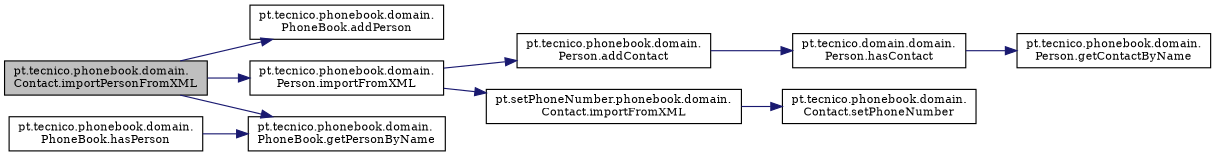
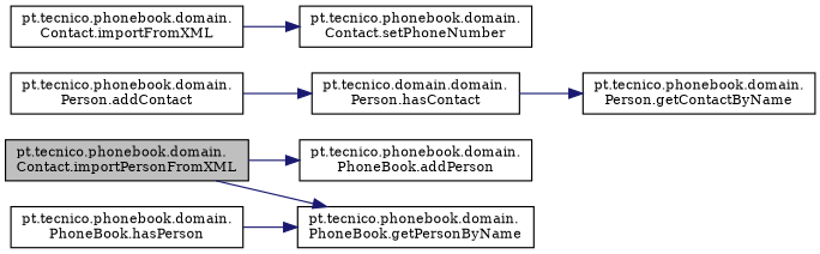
  digraph {
    fontname="DejaVu Serif"
    rankdir=LR
    node [color=black fillcolor=white fontname="DejaVu Serif" fontsize=10 shape=record style=filled]
    edge [color=midnightblue fontname="DejaVu Serif" fontsize=10 labelfontname=Helvetica labelfontsize=10 style=solid]
    n1 [fillcolor=grey75 fontcolor=black height=0.2 label="pt.tecnico.phonebook.domain.\lContact.importPersonFromXML" width=0.4]
    n2 [height=0.2 label="pt.tecnico.phonebook.domain.\lPhoneBook.addPerson" width=0.4]
    n3 [height=0.2 label="pt.tecnico.phonebook.domain.\lPhoneBook.getPersonByName" width=0.4]
-   n4 [height=0.2 label="pt.tecnico.phonebook.domain.\lPerson.importFromXML" width=0.4]
    n5 [height=0.2 label="pt.tecnico.phonebook.domain.\lPerson.addContact" width=0.4]
-   n6 [height=0.2 label="pt.setPhoneNumber.phonebook.domain.\lContact.importFromXML" width=0.4]
+   n6 [height=0.2 label="pt.tecnico.phonebook.domain.\lContact.importFromXML" width=0.4]
    n7 [height=0.2 label="pt.tecnico.phonebook.domain.\lPhoneBook.hasPerson" width=0.4]
    n8 [height=0.2 label="pt.tecnico.domain.domain.\lPerson.hasContact" width=0.4]
    n9 [height=0.2 label="pt.tecnico.phonebook.domain.\lContact.setPhoneNumber" width=0.4]
    n10 [height=0.2 label="pt.tecnico.phonebook.domain.\lPerson.getContactByName" width=0.4]
    n1 -> n2
    n1 -> n3
-   n1 -> n4
-   n4 -> n5
-   n4 -> n6
    n5 -> n8
    n6 -> n9
    n7 -> n3
    n8 -> n10
  }
